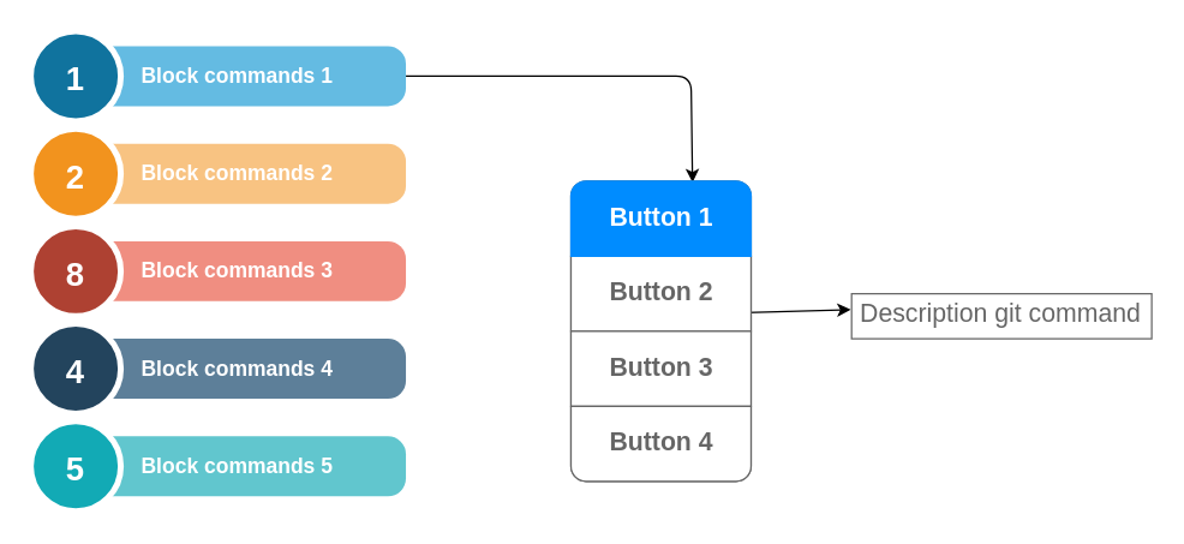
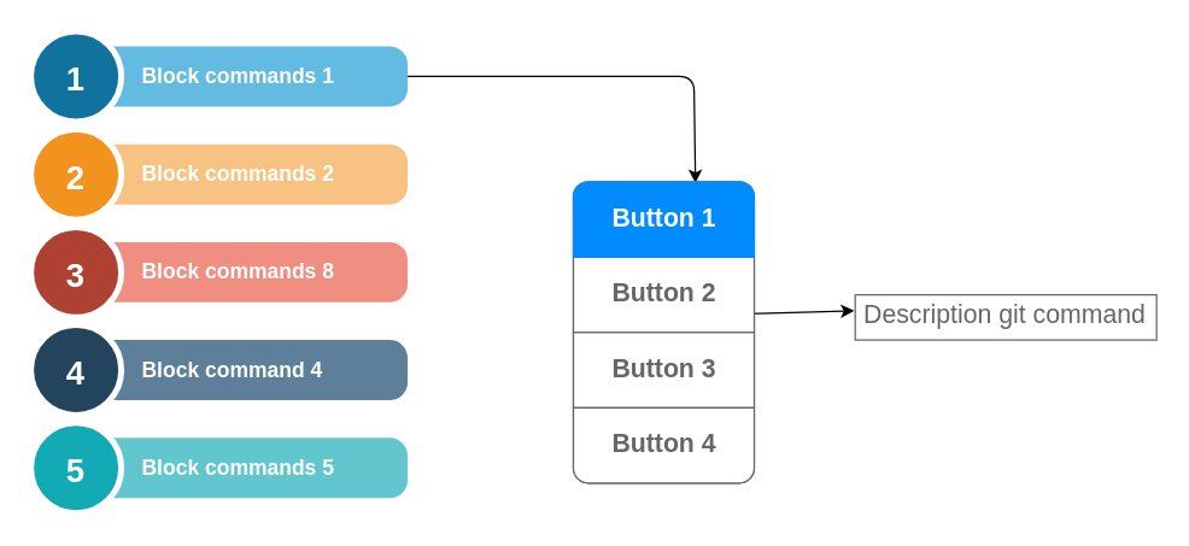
  <mxCell id="0" />
  <mxCell id="1" parent="0" />
  <mxCell id="2" value="" style="endArrow=classic;html=1;fontSize=22;entryX=0.675;entryY=0.016;entryDx=0;entryDy=0;entryPerimeter=0;" parent="1" target="8" edge="1"><mxGeometry width="50" height="50" relative="1" as="geometry"><mxPoint x="270" y="50" as="sourcePoint" /><mxPoint x="190" y="110" as="targetPoint" /><Array as="points"><mxPoint x="460" y="50" /></Array></mxGeometry></mxCell>
  <mxCell id="3" value="" style="edgeStyle=none;html=1;fontSize=22;entryX=-0.003;entryY=0.353;entryDx=0;entryDy=0;entryPerimeter=0;" parent="1" target="9" edge="1"><mxGeometry relative="1" as="geometry"><mxPoint x="410" y="210" as="sourcePoint" /><mxPoint x="370" y="150" as="targetPoint" /><Array as="points" /></mxGeometry></mxCell>
  <mxCell id="4" value="" style="strokeWidth=1;shadow=0;dashed=0;align=center;html=1;shape=mxgraph.mockup.rrect;rSize=10;strokeColor=#666666;fontSize=22;" parent="1" vertex="1"><mxGeometry x="380" y="120" width="120" height="200" as="geometry" /></mxCell>
  <mxCell id="5" value="Button 2" style="strokeColor=inherit;fillColor=inherit;gradientColor=inherit;strokeWidth=1;shadow=0;dashed=0;align=center;html=1;shape=mxgraph.mockup.rrect;rSize=0;fontSize=17;fontColor=#666666;fontStyle=1;resizeWidth=1;" parent="4" vertex="1"><mxGeometry width="120" height="50" relative="1" as="geometry"><mxPoint y="50" as="offset" /></mxGeometry></mxCell>
  <mxCell id="6" value="Button 3" style="strokeColor=inherit;fillColor=inherit;gradientColor=inherit;strokeWidth=1;shadow=0;dashed=0;align=center;html=1;shape=mxgraph.mockup.rrect;rSize=0;fontSize=17;fontColor=#666666;fontStyle=1;resizeWidth=1;" parent="4" vertex="1"><mxGeometry width="120" height="50" relative="1" as="geometry"><mxPoint y="100" as="offset" /></mxGeometry></mxCell>
  <mxCell id="7" value="Button 4" style="strokeColor=inherit;fillColor=inherit;gradientColor=inherit;strokeWidth=1;shadow=0;dashed=0;align=center;html=1;shape=mxgraph.mockup.bottomButton;rSize=10;fontSize=17;fontColor=#666666;fontStyle=1;resizeWidth=1;" parent="4" vertex="1"><mxGeometry y="1" width="120" height="50" relative="1" as="geometry"><mxPoint y="-50" as="offset" /></mxGeometry></mxCell>
  <mxCell id="8" value="Button 1" style="strokeWidth=1;shadow=0;dashed=0;align=center;html=1;shape=mxgraph.mockup.topButton;rSize=10;fontSize=17;fontColor=#ffffff;fontStyle=1;fillColor=#008cff;strokeColor=#008cff;resizeWidth=1;" parent="4" vertex="1"><mxGeometry width="120" height="50" relative="1" as="geometry" /></mxCell>
  <mxCell id="9" value="Description git command" style="strokeWidth=1;shadow=0;dashed=0;align=center;html=1;shape=mxgraph.mockup.text.textBox;fontColor=#666666;align=left;fontSize=17;spacingLeft=4;spacingTop=-3;strokeColor=#666666;mainText=" parent="1" vertex="1"><mxGeometry x="567" y="195" width="200" height="30" as="geometry" /></mxCell>
  <mxCell id="10" value="Block commands 1" style="shape=rect;rounded=1;whiteSpace=wrap;html=1;shadow=0;strokeColor=none;fillColor=#64BBE2;arcSize=30;fontSize=14;spacingLeft=42;fontStyle=1;fontColor=#FFFFFF;align=left;" parent="1" vertex="1"><mxGeometry x="50" y="30" width="220" height="40" as="geometry" /></mxCell>
  <mxCell id="11" value="1" style="shape=ellipse;perimeter=ellipsePerimeter;fontSize=22;fontStyle=1;shadow=0;strokeColor=#ffffff;fillColor=#10739E;strokeWidth=4;fontColor=#ffffff;align=center;" parent="1" vertex="1"><mxGeometry x="20" y="20" width="60" height="60" as="geometry" /></mxCell>
  <mxCell id="12" value="Block commands 2" style="shape=rect;rounded=1;whiteSpace=wrap;html=1;shadow=0;strokeColor=none;fillColor=#F8C382;arcSize=30;fontSize=14;spacingLeft=42;fontStyle=1;fontColor=#FFFFFF;align=left;" parent="1" vertex="1"><mxGeometry x="50" y="95" width="220" height="40" as="geometry" /></mxCell>
  <mxCell id="13" value="2" style="shape=ellipse;perimeter=ellipsePerimeter;fontSize=22;fontStyle=1;shadow=0;strokeColor=#ffffff;fillColor=#F2931E;strokeWidth=4;fontColor=#ffffff;align=center;" parent="1" vertex="1"><mxGeometry x="20" y="85" width="60" height="60" as="geometry" /></mxCell>
- <mxCell id="14" value="Block commands 3" style="shape=rect;rounded=1;whiteSpace=wrap;html=1;shadow=0;strokeColor=none;fillColor=#F08E81;arcSize=30;fontSize=14;spacingLeft=42;fontStyle=1;fontColor=#FFFFFF;align=left;" parent="1" vertex="1"><mxGeometry x="50" y="160" width="220" height="40" as="geometry" /></mxCell>
- <mxCell id="15" value="8" style="shape=ellipse;perimeter=ellipsePerimeter;fontSize=22;fontStyle=1;shadow=0;strokeColor=#ffffff;fillColor=#AE4132;strokeWidth=4;fontColor=#ffffff;align=center;" parent="1" vertex="1"><mxGeometry x="20" y="150" width="60" height="60" as="geometry" /></mxCell>
- <mxCell id="16" value="Block commands 4" style="shape=rect;rounded=1;whiteSpace=wrap;html=1;shadow=0;strokeColor=none;fillColor=#5D7F99;arcSize=30;fontSize=14;spacingLeft=42;fontStyle=1;fontColor=#FFFFFF;align=left;" parent="1" vertex="1"><mxGeometry x="50" y="225" width="220" height="40" as="geometry" /></mxCell>
+ <mxCell id="14" value="Block commands 8" style="shape=rect;rounded=1;whiteSpace=wrap;html=1;shadow=0;strokeColor=none;fillColor=#F08E81;arcSize=30;fontSize=14;spacingLeft=42;fontStyle=1;fontColor=#FFFFFF;align=left;" parent="1" vertex="1"><mxGeometry x="50" y="160" width="220" height="40" as="geometry" /></mxCell>
+ <mxCell id="15" value="3" style="shape=ellipse;perimeter=ellipsePerimeter;fontSize=22;fontStyle=1;shadow=0;strokeColor=#ffffff;fillColor=#AE4132;strokeWidth=4;fontColor=#ffffff;align=center;" parent="1" vertex="1"><mxGeometry x="20" y="150" width="60" height="60" as="geometry" /></mxCell>
+ <mxCell id="16" value="Block command 4" style="shape=rect;rounded=1;whiteSpace=wrap;html=1;shadow=0;strokeColor=none;fillColor=#5D7F99;arcSize=30;fontSize=14;spacingLeft=42;fontStyle=1;fontColor=#FFFFFF;align=left;" parent="1" vertex="1"><mxGeometry x="50" y="225" width="220" height="40" as="geometry" /></mxCell>
  <mxCell id="17" value="4" style="shape=ellipse;perimeter=ellipsePerimeter;fontSize=22;fontStyle=1;shadow=0;strokeColor=#ffffff;fillColor=#23445D;strokeWidth=4;fontColor=#ffffff;align=center;" parent="1" vertex="1"><mxGeometry x="20" y="215" width="60" height="60" as="geometry" /></mxCell>
  <mxCell id="18" value="Block commands 5" style="shape=rect;rounded=1;whiteSpace=wrap;html=1;shadow=0;strokeColor=none;fillColor=#61C6CE;arcSize=30;fontSize=14;spacingLeft=42;fontStyle=1;fontColor=#FFFFFF;align=left;" parent="1" vertex="1"><mxGeometry x="50" y="290" width="220" height="40" as="geometry" /></mxCell>
  <mxCell id="19" value="5" style="shape=ellipse;perimeter=ellipsePerimeter;fontSize=22;fontStyle=1;shadow=0;strokeColor=#ffffff;fillColor=#12AAB5;strokeWidth=4;fontColor=#ffffff;align=center;" parent="1" vertex="1"><mxGeometry x="20" y="280" width="60" height="60" as="geometry" /></mxCell>
